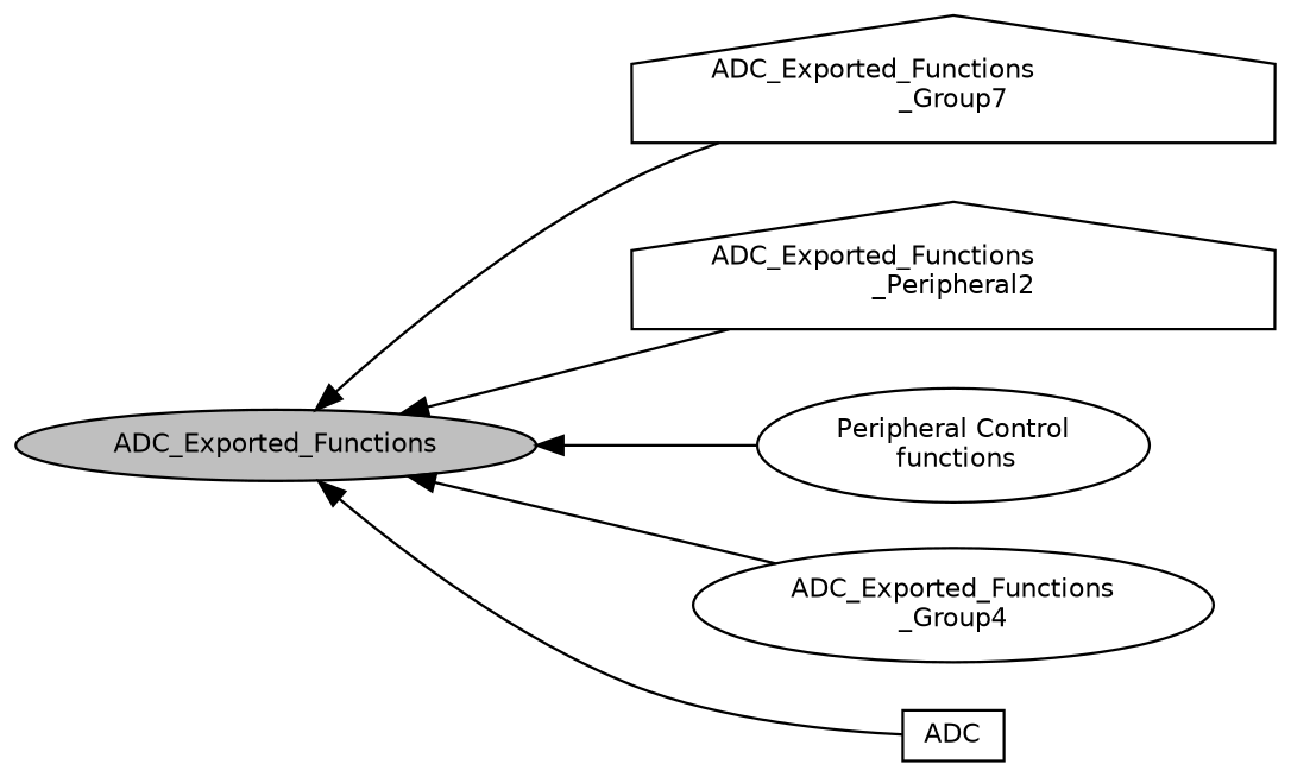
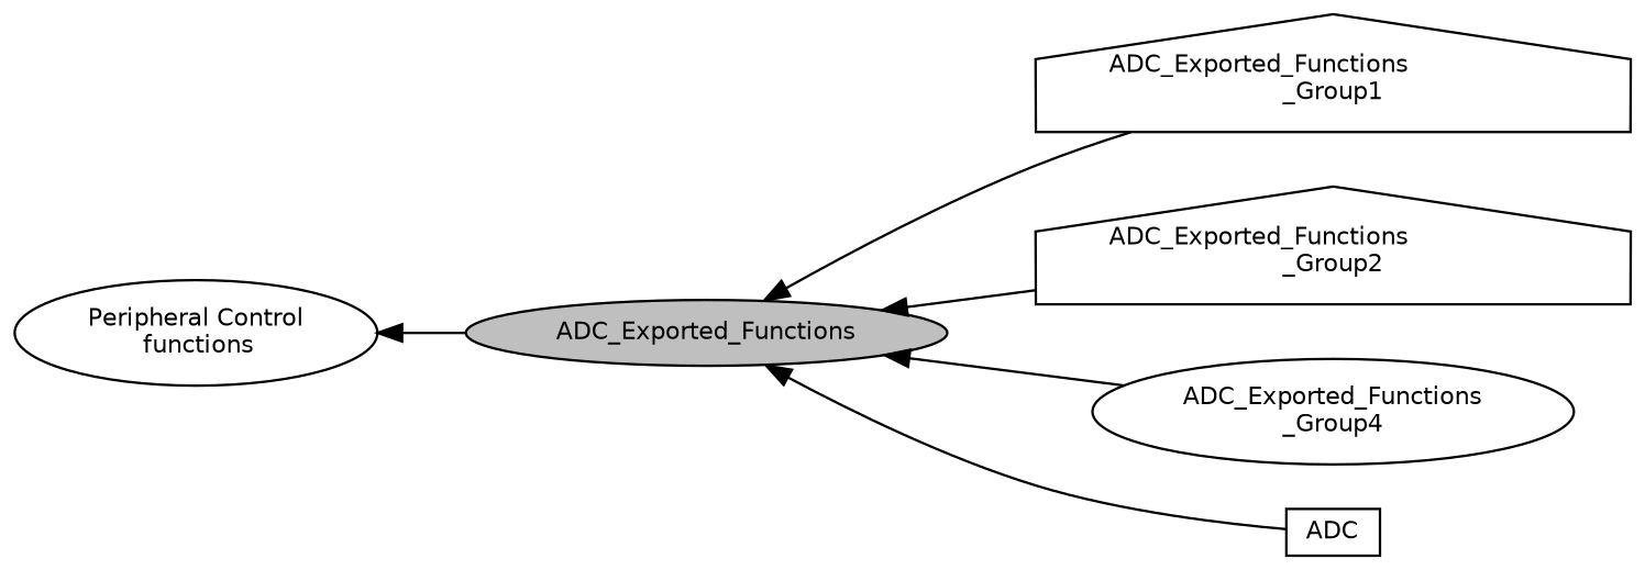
  digraph {
    rankdir=LR
    node [color=black fillcolor=white fontname=Helvetica fontsize=10 shape=ellipse style=filled]
    edge [dir=back fontname=Helvetica fontsize=10 labelfontname=Helvetica labelfontsize=10 shape=plaintext style=solid]
    n1 [fillcolor=grey75 fontcolor=black height=0.2 label=ADC_Exported_Functions width=0.4]
-   n2 [height=0.2 label="ADC_Exported_Functions\l_Group7" shape=house width=0.4]
-   n3 [height=0.2 label="ADC_Exported_Functions\l_Peripheral2" shape=house width=0.4]
+   n2 [height=0.2 label="ADC_Exported_Functions\l_Group1" shape=house width=0.4]
+   n3 [height=0.2 label="ADC_Exported_Functions\l_Group2" shape=house width=0.4]
    n4 [height=0.2 label="Peripheral Control\l functions" width=0.4]
    n5 [height=0.2 label="ADC_Exported_Functions\l_Group4" width=0.4]
    n6 [height=0.2 label=ADC shape=box width=0.4]
    n1 -> n2
    n1 -> n3
-   n1 -> n4
+   n4 -> n1
    n1 -> n5
    n1 -> n6
  }
